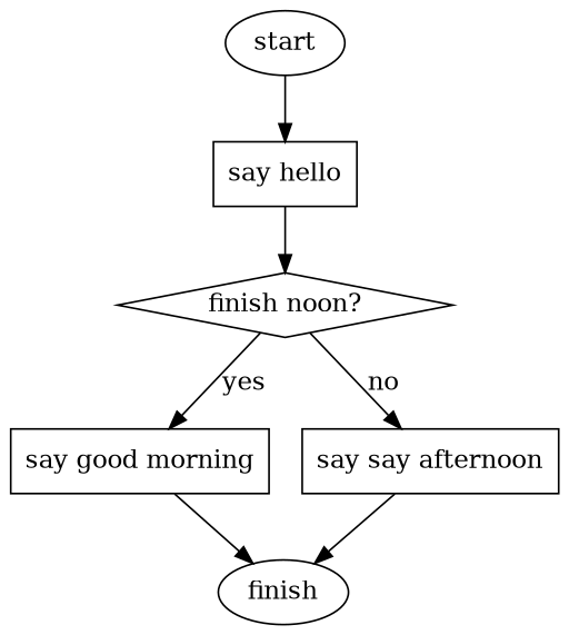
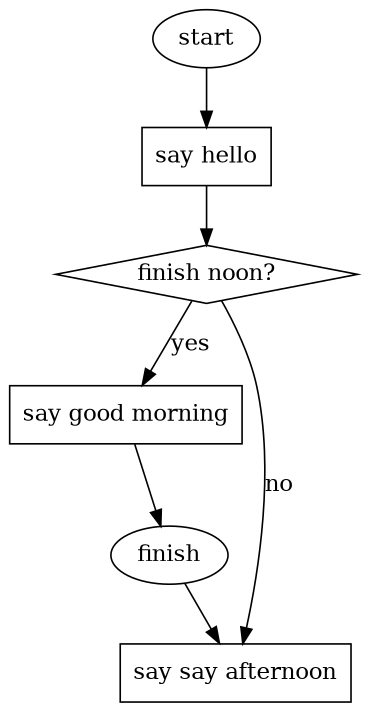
  digraph {
    node [shape=box]
    n1 [label="finish noon?" shape=diamond]
    "say hello"
    "say good morning"
    n4 [label="say say afternoon"]
    finish [shape=""]
    start [shape=""]
    n1 -> "say good morning" [label=yes]
    n1 -> n4 [label=no]
    "say hello" -> n1
    "say good morning" -> finish
-   n4 -> finish
+   finish -> n4
    start -> "say hello"
  }
